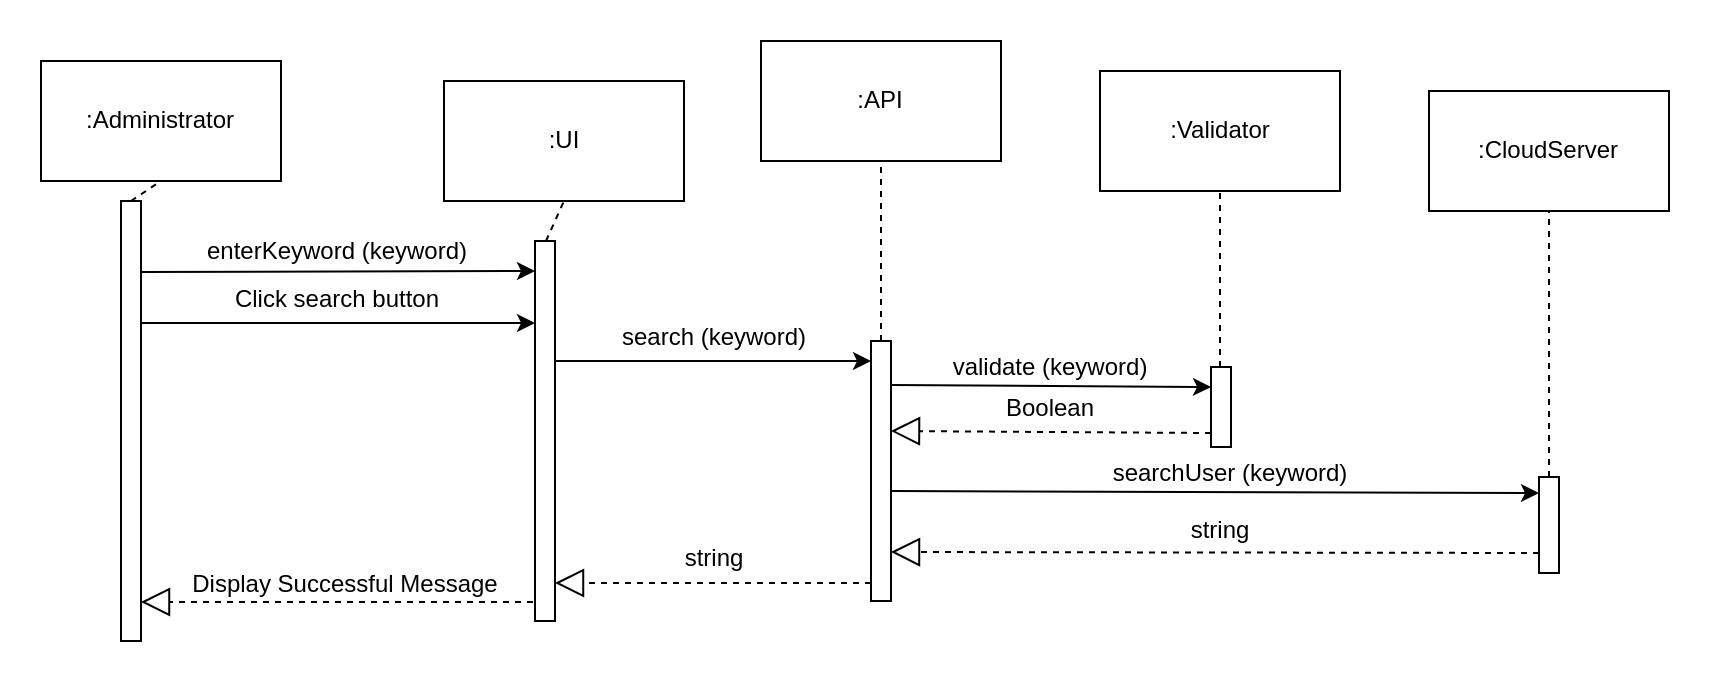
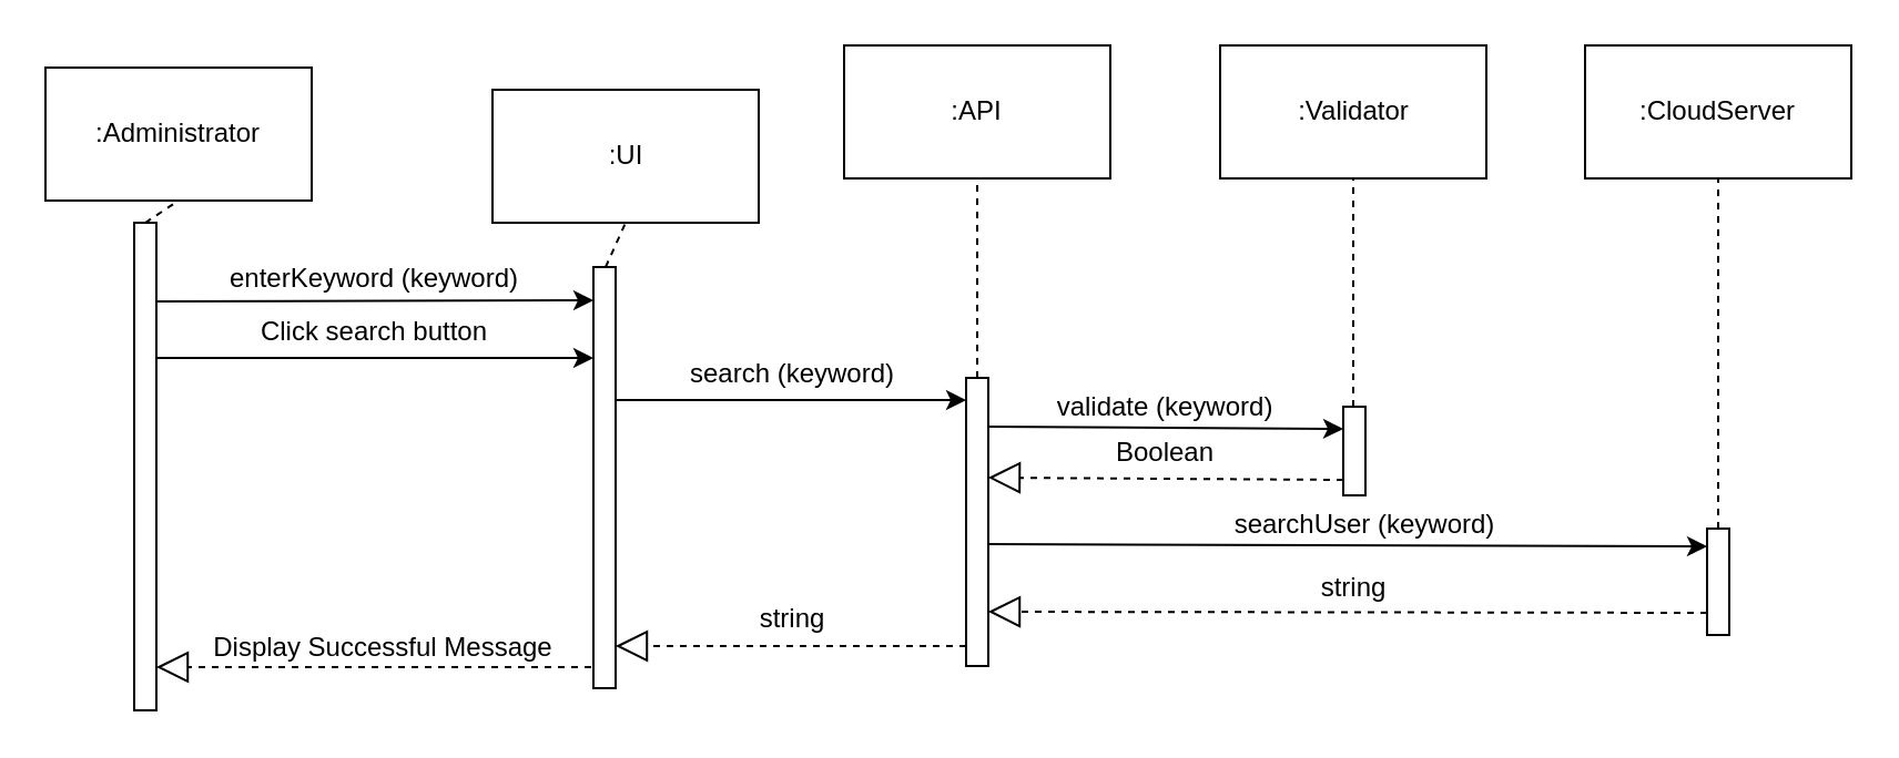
  <mxCell id="0" />
  <mxCell id="1" parent="0" />
  <mxCell id="2" value="" style="endArrow=none;dashed=1;html=1;entryX=0.5;entryY=1;entryDx=0;entryDy=0;" parent="1" target="3" edge="1"><mxGeometry width="50" height="50" relative="1" as="geometry"><mxPoint x="65" y="100" as="sourcePoint" /><mxPoint x="64.5" y="70" as="targetPoint" /></mxGeometry></mxCell>
  <mxCell id="3" value=":Administrator" style="rounded=0;whiteSpace=wrap;html=1;" parent="1" vertex="1"><mxGeometry x="20" y="30" width="120" height="60" as="geometry" /></mxCell>
  <mxCell id="4" value="" style="html=1;points=[];perimeter=orthogonalPerimeter;" parent="1" vertex="1"><mxGeometry x="60" y="100" width="10" height="220" as="geometry" /></mxCell>
  <mxCell id="5" value=":UI&lt;br&gt;" style="rounded=0;whiteSpace=wrap;html=1;" parent="1" vertex="1"><mxGeometry x="221.5" y="40" width="120" height="60" as="geometry" /></mxCell>
  <mxCell id="6" value="" style="endArrow=none;dashed=1;html=1;entryX=0.5;entryY=1;entryDx=0;entryDy=0;" parent="1" target="5" edge="1"><mxGeometry width="50" height="50" relative="1" as="geometry"><mxPoint x="272.5" y="120" as="sourcePoint" /><mxPoint x="271.5" y="110" as="targetPoint" /></mxGeometry></mxCell>
  <mxCell id="7" value="" style="html=1;points=[];perimeter=orthogonalPerimeter;" parent="1" vertex="1"><mxGeometry x="267" y="120" width="10" height="190" as="geometry" /></mxCell>
  <mxCell id="8" value=":API&lt;br&gt;" style="rounded=0;whiteSpace=wrap;html=1;" parent="1" vertex="1"><mxGeometry x="380" y="20" width="120" height="60" as="geometry" /></mxCell>
  <mxCell id="9" value="" style="endArrow=none;dashed=1;html=1;entryX=0.5;entryY=1;entryDx=0;entryDy=0;" parent="1" edge="1"><mxGeometry width="50" height="50" relative="1" as="geometry"><mxPoint x="440" y="170" as="sourcePoint" /><mxPoint x="440" y="80" as="targetPoint" /></mxGeometry></mxCell>
  <mxCell id="10" value="" style="html=1;points=[];perimeter=orthogonalPerimeter;" parent="1" vertex="1"><mxGeometry x="435" y="170" width="10" height="130" as="geometry" /></mxCell>
  <mxCell id="11" value="" style="endArrow=classic;html=1;fontSize=12;" parent="1" edge="1"><mxGeometry width="50" height="50" relative="1" as="geometry"><mxPoint x="277" y="180" as="sourcePoint" /><mxPoint x="435" y="180" as="targetPoint" /></mxGeometry></mxCell>
  <mxCell id="12" value="search (keyword)" style="text;align=center;fontStyle=0;verticalAlign=middle;spacingLeft=3;spacingRight=3;strokeColor=none;rotatable=0;points=[[0,0.5],[1,0.5]];portConstraint=eastwest;fontSize=12;" parent="1" vertex="1"><mxGeometry x="317" y="167" width="80" as="geometry" /></mxCell>
  <mxCell id="13" value="" style="endArrow=classic;html=1;fontSize=12;" parent="1" edge="1"><mxGeometry width="50" height="50" relative="1" as="geometry"><mxPoint x="70" y="135.5" as="sourcePoint" /><mxPoint x="267" y="135" as="targetPoint" /></mxGeometry></mxCell>
  <mxCell id="14" value="enterKeyword (keyword)" style="text;align=center;fontStyle=0;verticalAlign=middle;spacingLeft=3;spacingRight=3;strokeColor=none;rotatable=0;points=[[0,0.5],[1,0.5]];portConstraint=eastwest;fontSize=12;" parent="1" vertex="1"><mxGeometry x="128.5" y="124" width="80" as="geometry" /></mxCell>
  <mxCell id="15" value="" style="endArrow=classic;html=1;fontSize=12;" parent="1" edge="1"><mxGeometry width="50" height="50" relative="1" as="geometry"><mxPoint x="70" y="161" as="sourcePoint" /><mxPoint x="267" y="161" as="targetPoint" /></mxGeometry></mxCell>
  <mxCell id="16" value="Click search button" style="text;align=center;fontStyle=0;verticalAlign=middle;spacingLeft=3;spacingRight=3;strokeColor=none;rotatable=0;points=[[0,0.5],[1,0.5]];portConstraint=eastwest;fontSize=12;" parent="1" vertex="1"><mxGeometry x="128.5" y="148" width="80" as="geometry" /></mxCell>
- <mxCell id="17" value=":CloudServer&lt;br&gt;" style="rounded=0;whiteSpace=wrap;html=1;" parent="1" vertex="1"><mxGeometry x="714" y="45" width="120" height="60" as="geometry" /></mxCell>
+ <mxCell id="17" value=":CloudServer&lt;br&gt;" style="rounded=0;whiteSpace=wrap;html=1;" parent="1" vertex="1"><mxGeometry x="714" y="20" width="120" height="60" as="geometry" /></mxCell>
  <mxCell id="18" value="" style="endArrow=none;dashed=1;html=1;entryX=0.5;entryY=1;entryDx=0;entryDy=0;" parent="1" source="34" target="17" edge="1"><mxGeometry width="50" height="50" relative="1" as="geometry"><mxPoint x="774" y="380" as="sourcePoint" /><mxPoint x="815" y="114.5" as="targetPoint" /></mxGeometry></mxCell>
  <mxCell id="19" value="string" style="text;html=1;strokeColor=none;fillColor=none;align=center;verticalAlign=middle;whiteSpace=wrap;rounded=0;" parent="1" vertex="1"><mxGeometry x="298" y="270" width="118" height="18" as="geometry" /></mxCell>
  <mxCell id="20" value="" style="endArrow=block;dashed=1;endFill=0;endSize=12;html=1;" parent="1" edge="1"><mxGeometry width="160" relative="1" as="geometry"><mxPoint x="435" y="291" as="sourcePoint" /><mxPoint x="277" y="291" as="targetPoint" /></mxGeometry></mxCell>
  <mxCell id="21" value="Display Successful Message" style="text;html=1;strokeColor=none;fillColor=none;align=center;verticalAlign=middle;whiteSpace=wrap;rounded=0;" parent="1" vertex="1"><mxGeometry x="94" y="281.5" width="157" height="20" as="geometry" /></mxCell>
  <mxCell id="22" value="" style="endArrow=block;dashed=1;endFill=0;endSize=12;html=1;" parent="1" edge="1"><mxGeometry width="160" relative="1" as="geometry"><mxPoint x="266" y="300.5" as="sourcePoint" /><mxPoint x="70" y="300.5" as="targetPoint" /></mxGeometry></mxCell>
- <mxCell id="23" value=":Validator&lt;br&gt;" style="rounded=0;whiteSpace=wrap;html=1;" parent="1" vertex="1"><mxGeometry x="549.5" y="35" width="120" height="60" as="geometry" /></mxCell>
+ <mxCell id="23" value=":Validator&lt;br&gt;" style="rounded=0;whiteSpace=wrap;html=1;" parent="1" vertex="1"><mxGeometry x="549.5" y="20" width="120" height="60" as="geometry" /></mxCell>
  <mxCell id="24" value="" style="endArrow=none;dashed=1;html=1;entryX=0.5;entryY=1;entryDx=0;entryDy=0;" parent="1" source="25" target="23" edge="1"><mxGeometry width="50" height="50" relative="1" as="geometry"><mxPoint x="899.5" y="569.5" as="sourcePoint" /><mxPoint x="939.5" y="112" as="targetPoint" /></mxGeometry></mxCell>
  <mxCell id="25" value="" style="html=1;points=[];perimeter=orthogonalPerimeter;" parent="1" vertex="1"><mxGeometry x="605" y="183" width="10" height="40" as="geometry" /></mxCell>
  <mxCell id="26" value="" style="endArrow=classic;html=1;fontSize=12;" parent="1" edge="1"><mxGeometry width="50" height="50" relative="1" as="geometry"><mxPoint x="445" y="192" as="sourcePoint" /><mxPoint x="605" y="193" as="targetPoint" /></mxGeometry></mxCell>
  <mxCell id="27" value="validate (keyword)" style="text;align=center;fontStyle=0;verticalAlign=middle;spacingLeft=3;spacingRight=3;strokeColor=none;rotatable=0;points=[[0,0.5],[1,0.5]];portConstraint=eastwest;fontSize=12;" parent="1" vertex="1"><mxGeometry x="485" y="182" width="80" as="geometry" /></mxCell>
  <mxCell id="28" value="Boolean" style="text;html=1;strokeColor=none;fillColor=none;align=center;verticalAlign=middle;whiteSpace=wrap;rounded=0;" parent="1" vertex="1"><mxGeometry x="457" y="195" width="136" height="17" as="geometry" /></mxCell>
  <mxCell id="29" value="" style="endArrow=block;dashed=1;endFill=0;endSize=12;html=1;" parent="1" edge="1"><mxGeometry width="160" relative="1" as="geometry"><mxPoint x="605" y="216" as="sourcePoint" /><mxPoint x="445" y="215" as="targetPoint" /></mxGeometry></mxCell>
  <mxCell id="30" value="" style="endArrow=classic;html=1;fontSize=12;" parent="1" edge="1"><mxGeometry width="50" height="50" relative="1" as="geometry"><mxPoint x="445" y="245" as="sourcePoint" /><mxPoint x="769" y="246" as="targetPoint" /></mxGeometry></mxCell>
  <mxCell id="31" value="searchUser (keyword)" style="text;align=center;fontStyle=0;verticalAlign=middle;spacingLeft=3;spacingRight=3;strokeColor=none;rotatable=0;points=[[0,0.5],[1,0.5]];portConstraint=eastwest;fontSize=12;" parent="1" vertex="1"><mxGeometry x="575" y="235" width="80" as="geometry" /></mxCell>
  <mxCell id="32" value="string" style="text;html=1;strokeColor=none;fillColor=none;align=center;verticalAlign=middle;whiteSpace=wrap;rounded=0;" parent="1" vertex="1"><mxGeometry x="542" y="257" width="136" height="16" as="geometry" /></mxCell>
  <mxCell id="33" value="" style="endArrow=block;dashed=1;endFill=0;endSize=12;html=1;" parent="1" edge="1"><mxGeometry width="160" relative="1" as="geometry"><mxPoint x="769" y="276" as="sourcePoint" /><mxPoint x="445" y="275.5" as="targetPoint" /></mxGeometry></mxCell>
  <mxCell id="34" value="" style="html=1;points=[];perimeter=orthogonalPerimeter;" parent="1" vertex="1"><mxGeometry x="769" y="238" width="10" height="48" as="geometry" /></mxCell>
